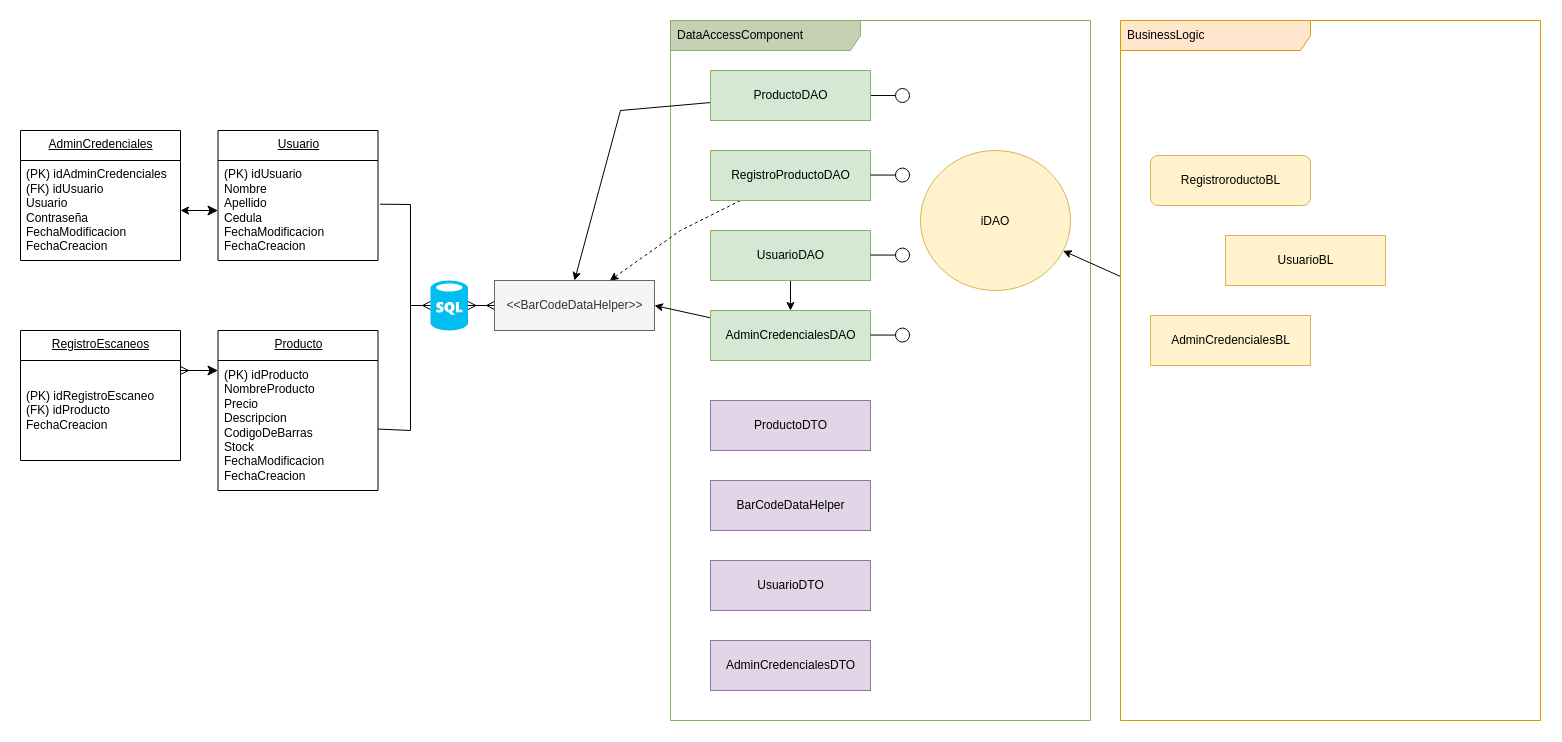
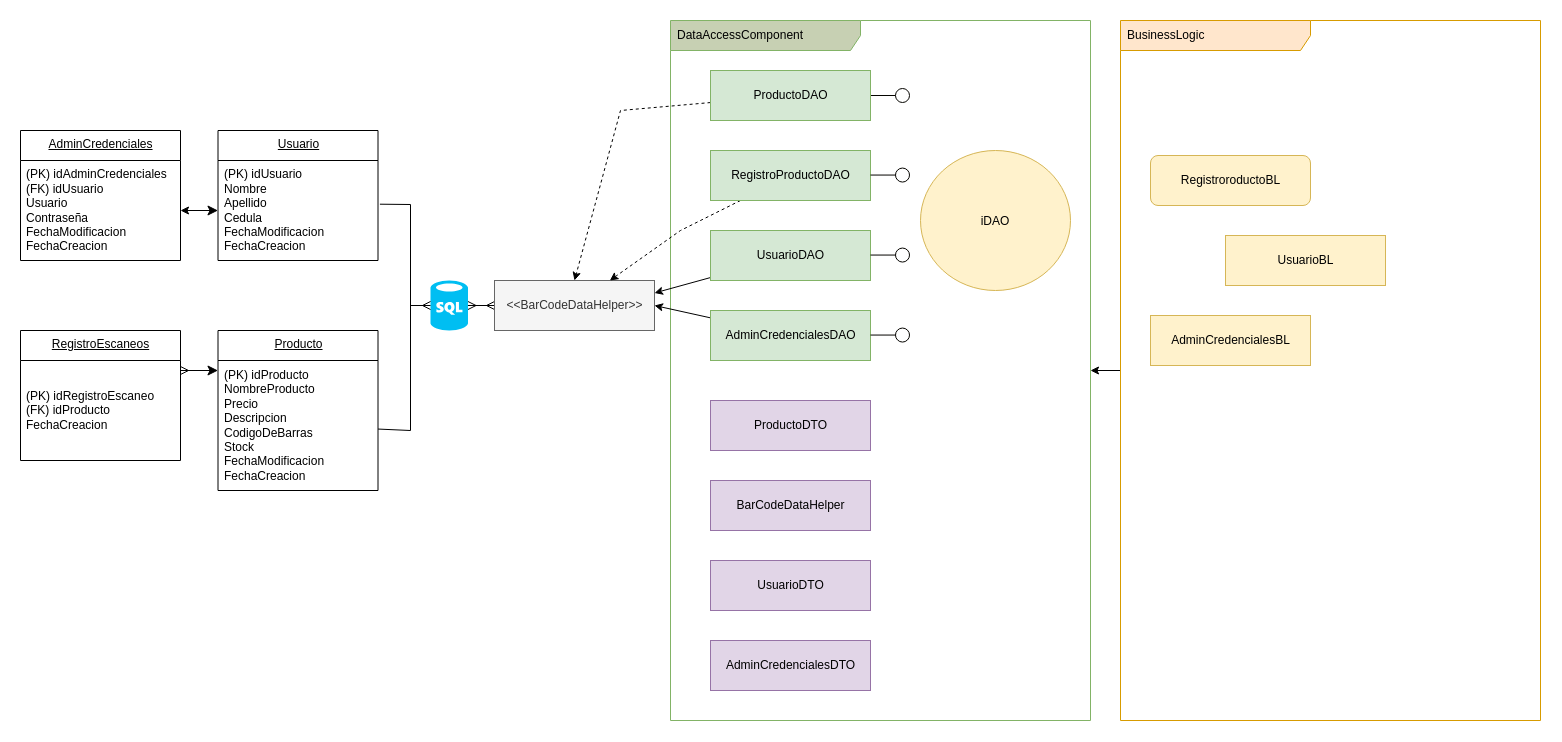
  <mxCell id="0" />
  <mxCell id="1" parent="0" />
  <mxCell id="2" value="DataAccessComponent" style="shape=umlFrame;whiteSpace=wrap;html=1;width=190;height=30;boundedLbl=1;verticalAlign=middle;align=left;spacingLeft=5;fillColor=#c7d0b3;strokeColor=#82b366;" vertex="1" parent="1"><mxGeometry x="670" y="20" width="420" height="700" as="geometry" /></mxCell>
  <mxCell id="3" style="edgeStyle=none;rounded=0;html=1;entryX=0;entryY=0.5;entryDx=0;entryDy=0;strokeWidth=1;startArrow=ERmany;startFill=0;endArrow=ERmany;endFill=0;" edge="1" parent="1" source="4" target="5"><mxGeometry relative="1" as="geometry" /></mxCell>
  <mxCell id="4" value="" style="verticalLabelPosition=bottom;html=1;verticalAlign=top;align=center;strokeColor=none;fillColor=#00BEF2;shape=mxgraph.azure.sql_database;" vertex="1" parent="1"><mxGeometry x="430" y="280" width="37.5" height="50" as="geometry" /></mxCell>
  <mxCell id="5" value="&amp;lt;&amp;lt;BarCodeDataHelper&amp;gt;&amp;gt;&lt;br&gt;" style="html=1;dashed=0;whitespace=wrap;fillColor=#f5f5f5;fontColor=#333333;strokeColor=#666666;" vertex="1" parent="1"><mxGeometry x="494" y="280" width="160" height="50" as="geometry" /></mxCell>
  <mxCell id="6" value="AdminCredenciales" style="swimlane;fontStyle=4;align=center;verticalAlign=top;childLayout=stackLayout;horizontal=1;startSize=30;horizontalStack=0;resizeParent=1;resizeParentMax=0;resizeLast=0;collapsible=0;marginBottom=0;html=1;" vertex="1" parent="1"><mxGeometry x="20" y="130" width="160" height="130" as="geometry" /></mxCell>
  <mxCell id="7" value="(PK) idAdminCredenciales&lt;br&gt;(FK) idUsuario&lt;br&gt;Usuario&lt;br&gt;Contraseña&lt;br&gt;FechaModificacion&lt;br&gt;FechaCreacion&lt;br&gt;" style="html=1;strokeColor=none;fillColor=none;align=left;verticalAlign=middle;spacingLeft=4;spacingRight=4;rotatable=0;points=[[0,0.5],[1,0.5]];resizeWidth=1;" vertex="1" parent="6"><mxGeometry y="30" width="160" height="100" as="geometry" /></mxCell>
  <mxCell id="8" value="Usuario" style="swimlane;fontStyle=4;align=center;verticalAlign=top;childLayout=stackLayout;horizontal=1;startSize=30;horizontalStack=0;resizeParent=1;resizeParentMax=0;resizeLast=0;collapsible=0;marginBottom=0;html=1;" vertex="1" parent="1"><mxGeometry x="217.5" y="130" width="160" height="130" as="geometry" /></mxCell>
  <mxCell id="9" value="(PK) idUsuario&lt;br&gt;Nombre&lt;br&gt;Apellido&lt;br&gt;Cedula&lt;br&gt;FechaModificacion&lt;br&gt;FechaCreacion" style="html=1;strokeColor=none;fillColor=none;align=left;verticalAlign=middle;spacingLeft=4;spacingRight=4;rotatable=0;points=[[0,0.5],[1,0.5]];resizeWidth=1;" vertex="1" parent="8"><mxGeometry y="30" width="160" height="100" as="geometry" /></mxCell>
  <mxCell id="10" value="RegistroEscaneos" style="swimlane;fontStyle=4;align=center;verticalAlign=top;childLayout=stackLayout;horizontal=1;startSize=30;horizontalStack=0;resizeParent=1;resizeParentMax=0;resizeLast=0;collapsible=0;marginBottom=0;html=1;" vertex="1" parent="1"><mxGeometry x="20" y="330" width="160" height="130" as="geometry" /></mxCell>
  <mxCell id="11" value="(PK) idRegistroEscaneo&lt;br&gt;(FK) idProducto&lt;br&gt;FechaCreacion" style="html=1;strokeColor=none;fillColor=none;align=left;verticalAlign=middle;spacingLeft=4;spacingRight=4;rotatable=0;points=[[0,0.5],[1,0.5]];resizeWidth=1;" vertex="1" parent="10"><mxGeometry y="30" width="160" height="100" as="geometry" /></mxCell>
  <mxCell id="12" value="Producto" style="swimlane;fontStyle=4;align=center;verticalAlign=top;childLayout=stackLayout;horizontal=1;startSize=30;horizontalStack=0;resizeParent=1;resizeParentMax=0;resizeLast=0;collapsible=0;marginBottom=0;html=1;" vertex="1" parent="1"><mxGeometry x="217.5" y="330" width="160" height="160" as="geometry" /></mxCell>
  <mxCell id="13" value="(PK) idProducto&lt;br&gt;NombreProducto&lt;br&gt;Precio&lt;br&gt;Descripcion&lt;br&gt;CodigoDeBarras&lt;br&gt;Stock&amp;nbsp;&lt;br&gt;FechaModificacion&lt;br&gt;FechaCreacion" style="html=1;strokeColor=none;fillColor=none;align=left;verticalAlign=middle;spacingLeft=4;spacingRight=4;rotatable=0;points=[[0,0.5],[1,0.5]];resizeWidth=1;" vertex="1" parent="12"><mxGeometry y="30" width="160" height="130" as="geometry" /></mxCell>
  <mxCell id="14" value="" style="endArrow=classic;startArrow=classic;endFill=1;startFill=1;endSize=8;html=1;verticalAlign=bottom;labelBackgroundColor=none;strokeWidth=1;entryX=0;entryY=0.5;entryDx=0;entryDy=0;exitX=1;exitY=0.5;exitDx=0;exitDy=0;" edge="1" parent="1" source="7" target="9"><mxGeometry width="160" relative="1" as="geometry"><mxPoint x="170" y="209.6" as="sourcePoint" /><mxPoint x="330" y="209.6" as="targetPoint" /></mxGeometry></mxCell>
  <mxCell id="15" value="" style="endArrow=classic;startArrow=ERmany;endFill=1;startFill=0;endSize=8;html=1;verticalAlign=bottom;labelBackgroundColor=none;strokeWidth=1;entryX=0;entryY=0.5;entryDx=0;entryDy=0;exitX=1;exitY=0.5;exitDx=0;exitDy=0;" edge="1" parent="1"><mxGeometry width="160" relative="1" as="geometry"><mxPoint x="180" y="370" as="sourcePoint" /><mxPoint x="217.5" y="370" as="targetPoint" /></mxGeometry></mxCell>
  <mxCell id="16" style="edgeStyle=none;html=1;strokeWidth=1;startArrow=none;startFill=0;endArrow=ERmany;endFill=0;exitX=1.012;exitY=0.437;exitDx=0;exitDy=0;exitPerimeter=0;rounded=0;entryX=0;entryY=0.5;entryDx=0;entryDy=0;entryPerimeter=0;" edge="1" parent="1" source="9" target="4"><mxGeometry relative="1" as="geometry"><mxPoint x="430" y="200" as="sourcePoint" /><mxPoint x="410" y="300" as="targetPoint" /><Array as="points"><mxPoint x="410" y="204" /><mxPoint x="410" y="305" /></Array></mxGeometry></mxCell>
  <mxCell id="17" style="edgeStyle=none;rounded=0;html=1;strokeWidth=1;startArrow=none;startFill=0;endArrow=none;endFill=0;" edge="1" parent="1" source="13"><mxGeometry relative="1" as="geometry"><mxPoint x="410" y="300" as="targetPoint" /><Array as="points"><mxPoint x="410" y="430" /></Array></mxGeometry></mxCell>
  <mxCell id="18" style="edgeStyle=none;rounded=0;html=1;strokeWidth=1;startArrow=none;startFill=0;endArrow=circle;endFill=0;fillColor=#FFF2CC;strokeColor=#050400;" edge="1" parent="1" source="20"><mxGeometry relative="1" as="geometry"><mxPoint x="910" y="95" as="targetPoint" /></mxGeometry></mxCell>
- <mxCell id="19" style="edgeStyle=none;rounded=0;html=1;entryX=0.5;entryY=0;entryDx=0;entryDy=0;strokeWidth=1;startArrow=none;startFill=0;endArrow=classic;endFill=1;" edge="1" parent="1" source="20" target="5"><mxGeometry relative="1" as="geometry"><Array as="points"><mxPoint x="620" y="110" /></Array></mxGeometry></mxCell>
+ <mxCell id="19" style="edgeStyle=none;rounded=0;html=1;entryX=0.5;entryY=0;entryDx=0;entryDy=0;strokeWidth=1;startArrow=none;startFill=0;endArrow=classic;endFill=1;dashed=1;" edge="1" parent="1" source="20" target="5"><mxGeometry relative="1" as="geometry"><Array as="points"><mxPoint x="620" y="110" /></Array></mxGeometry></mxCell>
  <mxCell id="20" value="ProductoDAO" style="html=1;dashed=0;whitespace=wrap;fillColor=#d5e8d4;strokeColor=#82b366;" vertex="1" parent="1"><mxGeometry x="710" y="70" width="160" height="50" as="geometry" /></mxCell>
  <mxCell id="21" style="edgeStyle=none;rounded=0;html=1;strokeWidth=1;startArrow=none;startFill=0;endArrow=classic;endFill=1;dashed=1;" edge="1" parent="1" source="22" target="5"><mxGeometry relative="1" as="geometry"><Array as="points"><mxPoint x="680" y="230" /></Array></mxGeometry></mxCell>
  <mxCell id="22" value="RegistroProductoDAO" style="html=1;dashed=0;whitespace=wrap;fillColor=#d5e8d4;strokeColor=#82b366;" vertex="1" parent="1"><mxGeometry x="710" y="150" width="160" height="50" as="geometry" /></mxCell>
- <mxCell id="23" style="edgeStyle=none;rounded=0;html=1;strokeWidth=1;startArrow=none;startFill=0;endArrow=classic;endFill=1;" edge="1" parent="1" source="24" target="26"><mxGeometry relative="1" as="geometry" /></mxCell>
+ <mxCell id="23" style="edgeStyle=none;rounded=0;html=1;entryX=1;entryY=0.25;entryDx=0;entryDy=0;strokeWidth=1;startArrow=none;startFill=0;endArrow=classic;endFill=1;" edge="1" parent="1" source="24" target="5"><mxGeometry relative="1" as="geometry" /></mxCell>
  <mxCell id="24" value="UsuarioDAO" style="html=1;dashed=0;whitespace=wrap;fillColor=#d5e8d4;strokeColor=#82b366;" vertex="1" parent="1"><mxGeometry x="710" y="230" width="160" height="50" as="geometry" /></mxCell>
  <mxCell id="25" style="edgeStyle=none;rounded=0;html=1;entryX=1;entryY=0.5;entryDx=0;entryDy=0;strokeWidth=1;startArrow=none;startFill=0;endArrow=classic;endFill=1;" edge="1" parent="1" source="26" target="5"><mxGeometry relative="1" as="geometry" /></mxCell>
  <mxCell id="26" value="AdminCredencialesDAO" style="html=1;dashed=0;whitespace=wrap;fillColor=#d5e8d4;strokeColor=#82b366;" vertex="1" parent="1"><mxGeometry x="710" y="310" width="160" height="50" as="geometry" /></mxCell>
  <mxCell id="27" style="edgeStyle=none;rounded=0;html=1;strokeWidth=1;startArrow=none;startFill=0;endArrow=circle;endFill=0;fillColor=#FFF2CC;strokeColor=#050400;" edge="1" parent="1"><mxGeometry relative="1" as="geometry"><mxPoint x="910" y="174.55" as="targetPoint" /><mxPoint x="870" y="174.55" as="sourcePoint" /></mxGeometry></mxCell>
  <mxCell id="28" style="edgeStyle=none;rounded=0;html=1;strokeWidth=1;startArrow=none;startFill=0;endArrow=circle;endFill=0;fillColor=#FFF2CC;strokeColor=#050400;" edge="1" parent="1"><mxGeometry relative="1" as="geometry"><mxPoint x="910" y="254.55" as="targetPoint" /><mxPoint x="870" y="254.55" as="sourcePoint" /></mxGeometry></mxCell>
  <mxCell id="29" style="edgeStyle=none;rounded=0;html=1;strokeWidth=1;startArrow=none;startFill=0;endArrow=circle;endFill=0;fillColor=#FFF2CC;strokeColor=#050400;" edge="1" parent="1"><mxGeometry relative="1" as="geometry"><mxPoint x="910" y="334.55" as="targetPoint" /><mxPoint x="870" y="334.55" as="sourcePoint" /></mxGeometry></mxCell>
  <mxCell id="30" value="iDAO" style="ellipse;fillColor=#fff2cc;strokeColor=#d6b656;" vertex="1" parent="1"><mxGeometry x="920" y="150" width="150" height="140" as="geometry" /></mxCell>
  <mxCell id="31" value="ProductoDTO" style="html=1;dashed=0;whitespace=wrap;fillColor=#e1d5e7;strokeColor=#9673a6;" vertex="1" parent="1"><mxGeometry x="710" y="400" width="160" height="50" as="geometry" /></mxCell>
  <mxCell id="32" value="BarCodeDataHelper" style="html=1;dashed=0;whitespace=wrap;fillColor=#e1d5e7;strokeColor=#9673a6;" vertex="1" parent="1"><mxGeometry x="710" y="480" width="160" height="50" as="geometry" /></mxCell>
  <mxCell id="33" value="UsuarioDTO" style="html=1;dashed=0;whitespace=wrap;fillColor=#e1d5e7;strokeColor=#9673a6;" vertex="1" parent="1"><mxGeometry x="710" y="560" width="160" height="50" as="geometry" /></mxCell>
  <mxCell id="34" value="AdminCredencialesDTO" style="html=1;dashed=0;whitespace=wrap;fillColor=#e1d5e7;strokeColor=#9673a6;" vertex="1" parent="1"><mxGeometry x="710" y="640" width="160" height="50" as="geometry" /></mxCell>
- <mxCell id="35" style="edgeStyle=none;rounded=0;html=1;strokeWidth=1;startArrow=none;startFill=0;endArrow=classic;endFill=1;" edge="1" parent="1" source="36" target="30"><mxGeometry relative="1" as="geometry" /></mxCell>
+ <mxCell id="35" style="edgeStyle=none;rounded=0;html=1;strokeWidth=1;startArrow=none;startFill=0;endArrow=classic;endFill=1;" edge="1" parent="1" source="36" target="2"><mxGeometry relative="1" as="geometry" /></mxCell>
  <mxCell id="36" value="BusinessLogic" style="shape=umlFrame;whiteSpace=wrap;html=1;width=190;height=30;boundedLbl=1;verticalAlign=middle;align=left;spacingLeft=5;fillColor=#ffe6cc;strokeColor=#d79b00;" vertex="1" parent="1"><mxGeometry x="1120" y="20" width="420" height="700" as="geometry" /></mxCell>
  <mxCell id="37" value="RegistroroductoBL" style="html=1;dashed=0;whitespace=wrap;fillColor=#fff2cc;strokeColor=#d6b656;rounded=1;" vertex="1" parent="1"><mxGeometry x="1150" y="155" width="160" height="50" as="geometry" /></mxCell>
  <mxCell id="38" value="UsuarioBL" style="html=1;dashed=0;whitespace=wrap;fillColor=#fff2cc;strokeColor=#d6b656;" vertex="1" parent="1"><mxGeometry x="1225" y="235" width="160" height="50" as="geometry" /></mxCell>
  <mxCell id="39" value="AdminCredencialesBL" style="html=1;dashed=0;whitespace=wrap;fillColor=#fff2cc;strokeColor=#d6b656;" vertex="1" parent="1"><mxGeometry x="1150" y="315" width="160" height="50" as="geometry" /></mxCell>
